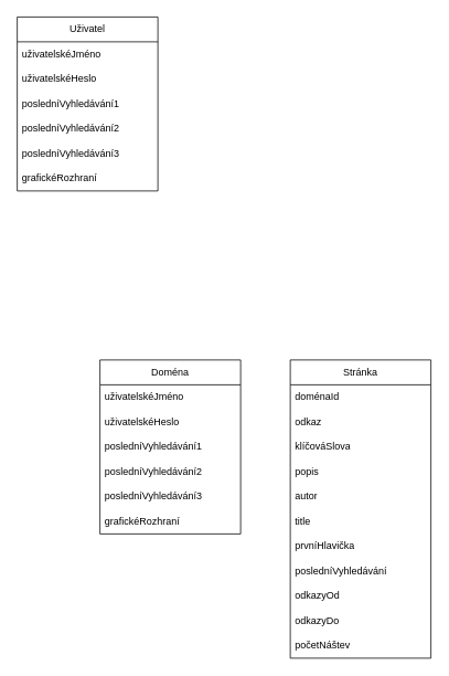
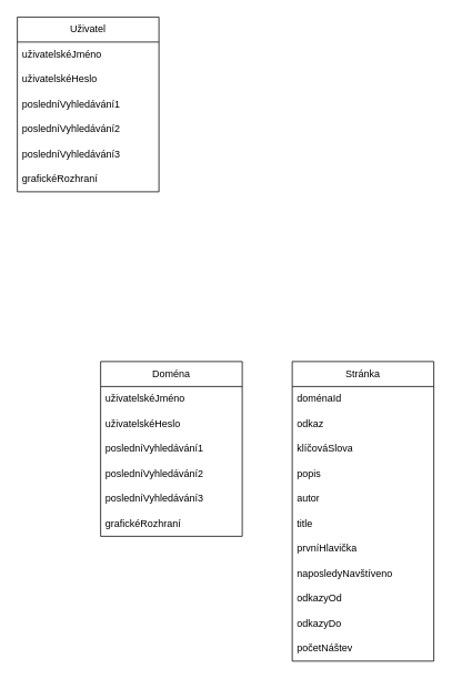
  <mxCell id="0" />
  <mxCell id="1" parent="0" />
  <mxCell id="2" value="Uživatel" style="swimlane;fontStyle=0;childLayout=stackLayout;horizontal=1;startSize=30;horizontalStack=0;resizeParent=1;resizeParentMax=0;resizeLast=0;collapsible=1;marginBottom=0;whiteSpace=wrap;html=1;" vertex="1" parent="1"><mxGeometry x="20" y="20" width="170" height="210" as="geometry" /></mxCell>
  <mxCell id="3" value="uživatelskéJméno" style="text;strokeColor=none;fillColor=none;align=left;verticalAlign=middle;spacingLeft=4;spacingRight=4;overflow=hidden;points=[[0,0.5],[1,0.5]];portConstraint=eastwest;rotatable=0;whiteSpace=wrap;html=1;" vertex="1" parent="2"><mxGeometry y="30" width="170" height="30" as="geometry" /></mxCell>
  <mxCell id="4" value="uživatelskéHeslo" style="text;strokeColor=none;fillColor=none;align=left;verticalAlign=middle;spacingLeft=4;spacingRight=4;overflow=hidden;points=[[0,0.5],[1,0.5]];portConstraint=eastwest;rotatable=0;whiteSpace=wrap;html=1;" vertex="1" parent="2"><mxGeometry y="60" width="170" height="30" as="geometry" /></mxCell>
  <mxCell id="5" value="&lt;div&gt;posledníVyhledávání1&lt;/div&gt;" style="text;strokeColor=none;fillColor=none;align=left;verticalAlign=middle;spacingLeft=4;spacingRight=4;overflow=hidden;points=[[0,0.5],[1,0.5]];portConstraint=eastwest;rotatable=0;whiteSpace=wrap;html=1;" vertex="1" parent="2"><mxGeometry y="90" width="170" height="30" as="geometry" /></mxCell>
  <mxCell id="6" value="&lt;div&gt;posledníVyhledávání2&lt;/div&gt;" style="text;strokeColor=none;fillColor=none;align=left;verticalAlign=middle;spacingLeft=4;spacingRight=4;overflow=hidden;points=[[0,0.5],[1,0.5]];portConstraint=eastwest;rotatable=0;whiteSpace=wrap;html=1;" vertex="1" parent="2"><mxGeometry y="120" width="170" height="30" as="geometry" /></mxCell>
  <mxCell id="7" value="&lt;div&gt;posledníVyhledávání3&lt;/div&gt;" style="text;strokeColor=none;fillColor=none;align=left;verticalAlign=middle;spacingLeft=4;spacingRight=4;overflow=hidden;points=[[0,0.5],[1,0.5]];portConstraint=eastwest;rotatable=0;whiteSpace=wrap;html=1;" vertex="1" parent="2"><mxGeometry y="150" width="170" height="30" as="geometry" /></mxCell>
  <mxCell id="8" value="&lt;div&gt;grafickéRozhraní&lt;br&gt;&lt;/div&gt;" style="text;strokeColor=none;fillColor=none;align=left;verticalAlign=middle;spacingLeft=4;spacingRight=4;overflow=hidden;points=[[0,0.5],[1,0.5]];portConstraint=eastwest;rotatable=0;whiteSpace=wrap;html=1;" vertex="1" parent="2"><mxGeometry y="180" width="170" height="30" as="geometry" /></mxCell>
  <mxCell id="9" value="Doména" style="swimlane;fontStyle=0;childLayout=stackLayout;horizontal=1;startSize=30;horizontalStack=0;resizeParent=1;resizeParentMax=0;resizeLast=0;collapsible=1;marginBottom=0;whiteSpace=wrap;html=1;" vertex="1" parent="1"><mxGeometry x="120" y="434" width="170" height="210" as="geometry" /></mxCell>
  <mxCell id="10" value="uživatelskéJméno" style="text;strokeColor=none;fillColor=none;align=left;verticalAlign=middle;spacingLeft=4;spacingRight=4;overflow=hidden;points=[[0,0.5],[1,0.5]];portConstraint=eastwest;rotatable=0;whiteSpace=wrap;html=1;" vertex="1" parent="9"><mxGeometry y="30" width="170" height="30" as="geometry" /></mxCell>
  <mxCell id="11" value="uživatelskéHeslo" style="text;strokeColor=none;fillColor=none;align=left;verticalAlign=middle;spacingLeft=4;spacingRight=4;overflow=hidden;points=[[0,0.5],[1,0.5]];portConstraint=eastwest;rotatable=0;whiteSpace=wrap;html=1;" vertex="1" parent="9"><mxGeometry y="60" width="170" height="30" as="geometry" /></mxCell>
  <mxCell id="12" value="&lt;div&gt;posledníVyhledávání1&lt;/div&gt;" style="text;strokeColor=none;fillColor=none;align=left;verticalAlign=middle;spacingLeft=4;spacingRight=4;overflow=hidden;points=[[0,0.5],[1,0.5]];portConstraint=eastwest;rotatable=0;whiteSpace=wrap;html=1;" vertex="1" parent="9"><mxGeometry y="90" width="170" height="30" as="geometry" /></mxCell>
  <mxCell id="13" value="&lt;div&gt;posledníVyhledávání2&lt;/div&gt;" style="text;strokeColor=none;fillColor=none;align=left;verticalAlign=middle;spacingLeft=4;spacingRight=4;overflow=hidden;points=[[0,0.5],[1,0.5]];portConstraint=eastwest;rotatable=0;whiteSpace=wrap;html=1;" vertex="1" parent="9"><mxGeometry y="120" width="170" height="30" as="geometry" /></mxCell>
  <mxCell id="14" value="&lt;div&gt;posledníVyhledávání3&lt;/div&gt;" style="text;strokeColor=none;fillColor=none;align=left;verticalAlign=middle;spacingLeft=4;spacingRight=4;overflow=hidden;points=[[0,0.5],[1,0.5]];portConstraint=eastwest;rotatable=0;whiteSpace=wrap;html=1;" vertex="1" parent="9"><mxGeometry y="150" width="170" height="30" as="geometry" /></mxCell>
  <mxCell id="15" value="&lt;div&gt;grafickéRozhraní&lt;br&gt;&lt;/div&gt;" style="text;strokeColor=none;fillColor=none;align=left;verticalAlign=middle;spacingLeft=4;spacingRight=4;overflow=hidden;points=[[0,0.5],[1,0.5]];portConstraint=eastwest;rotatable=0;whiteSpace=wrap;html=1;" vertex="1" parent="9"><mxGeometry y="180" width="170" height="30" as="geometry" /></mxCell>
  <mxCell id="16" value="Stránka" style="swimlane;fontStyle=0;childLayout=stackLayout;horizontal=1;startSize=30;horizontalStack=0;resizeParent=1;resizeParentMax=0;resizeLast=0;collapsible=1;marginBottom=0;whiteSpace=wrap;html=1;" vertex="1" parent="1"><mxGeometry x="350" y="434" width="170" height="360" as="geometry" /></mxCell>
  <mxCell id="17" value="doménaId" style="text;strokeColor=none;fillColor=none;align=left;verticalAlign=middle;spacingLeft=4;spacingRight=4;overflow=hidden;points=[[0,0.5],[1,0.5]];portConstraint=eastwest;rotatable=0;whiteSpace=wrap;html=1;" vertex="1" parent="16"><mxGeometry y="30" width="170" height="30" as="geometry" /></mxCell>
  <mxCell id="18" value="odkaz" style="text;strokeColor=none;fillColor=none;align=left;verticalAlign=middle;spacingLeft=4;spacingRight=4;overflow=hidden;points=[[0,0.5],[1,0.5]];portConstraint=eastwest;rotatable=0;whiteSpace=wrap;html=1;" vertex="1" parent="16"><mxGeometry y="60" width="170" height="30" as="geometry" /></mxCell>
  <mxCell id="19" value="klíčováSlova" style="text;strokeColor=none;fillColor=none;align=left;verticalAlign=middle;spacingLeft=4;spacingRight=4;overflow=hidden;points=[[0,0.5],[1,0.5]];portConstraint=eastwest;rotatable=0;whiteSpace=wrap;html=1;" vertex="1" parent="16"><mxGeometry y="90" width="170" height="30" as="geometry" /></mxCell>
  <mxCell id="20" value="popis" style="text;strokeColor=none;fillColor=none;align=left;verticalAlign=middle;spacingLeft=4;spacingRight=4;overflow=hidden;points=[[0,0.5],[1,0.5]];portConstraint=eastwest;rotatable=0;whiteSpace=wrap;html=1;" vertex="1" parent="16"><mxGeometry y="120" width="170" height="30" as="geometry" /></mxCell>
  <mxCell id="21" value="autor" style="text;strokeColor=none;fillColor=none;align=left;verticalAlign=middle;spacingLeft=4;spacingRight=4;overflow=hidden;points=[[0,0.5],[1,0.5]];portConstraint=eastwest;rotatable=0;whiteSpace=wrap;html=1;" vertex="1" parent="16"><mxGeometry y="150" width="170" height="30" as="geometry" /></mxCell>
  <mxCell id="22" value="title" style="text;strokeColor=none;fillColor=none;align=left;verticalAlign=middle;spacingLeft=4;spacingRight=4;overflow=hidden;points=[[0,0.5],[1,0.5]];portConstraint=eastwest;rotatable=0;whiteSpace=wrap;html=1;" vertex="1" parent="16"><mxGeometry y="180" width="170" height="30" as="geometry" /></mxCell>
  <mxCell id="23" value="prvníHlavička" style="text;strokeColor=none;fillColor=none;align=left;verticalAlign=middle;spacingLeft=4;spacingRight=4;overflow=hidden;points=[[0,0.5],[1,0.5]];portConstraint=eastwest;rotatable=0;whiteSpace=wrap;html=1;" vertex="1" parent="16"><mxGeometry y="210" width="170" height="30" as="geometry" /></mxCell>
- <mxCell id="24" value="posledníVyhledávání" style="text;strokeColor=none;fillColor=none;align=left;verticalAlign=middle;spacingLeft=4;spacingRight=4;overflow=hidden;points=[[0,0.5],[1,0.5]];portConstraint=eastwest;rotatable=0;whiteSpace=wrap;html=1;" vertex="1" parent="16"><mxGeometry y="240" width="170" height="30" as="geometry" /></mxCell>
+ <mxCell id="24" value="naposledyNavštíveno" style="text;strokeColor=none;fillColor=none;align=left;verticalAlign=middle;spacingLeft=4;spacingRight=4;overflow=hidden;points=[[0,0.5],[1,0.5]];portConstraint=eastwest;rotatable=0;whiteSpace=wrap;html=1;" vertex="1" parent="16"><mxGeometry y="240" width="170" height="30" as="geometry" /></mxCell>
  <mxCell id="25" value="odkazyOd" style="text;strokeColor=none;fillColor=none;align=left;verticalAlign=middle;spacingLeft=4;spacingRight=4;overflow=hidden;points=[[0,0.5],[1,0.5]];portConstraint=eastwest;rotatable=0;whiteSpace=wrap;html=1;" vertex="1" parent="16"><mxGeometry y="270" width="170" height="30" as="geometry" /></mxCell>
  <mxCell id="26" value="odkazyDo" style="text;strokeColor=none;fillColor=none;align=left;verticalAlign=middle;spacingLeft=4;spacingRight=4;overflow=hidden;points=[[0,0.5],[1,0.5]];portConstraint=eastwest;rotatable=0;whiteSpace=wrap;html=1;" vertex="1" parent="16"><mxGeometry y="300" width="170" height="30" as="geometry" /></mxCell>
  <mxCell id="27" value="početNáštev" style="text;strokeColor=none;fillColor=none;align=left;verticalAlign=middle;spacingLeft=4;spacingRight=4;overflow=hidden;points=[[0,0.5],[1,0.5]];portConstraint=eastwest;rotatable=0;whiteSpace=wrap;html=1;" vertex="1" parent="16"><mxGeometry y="330" width="170" height="30" as="geometry" /></mxCell>
